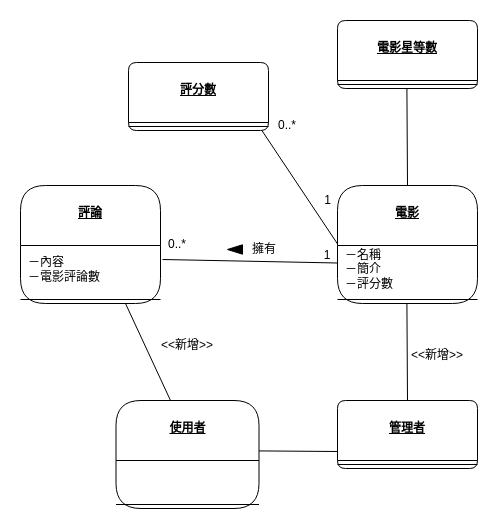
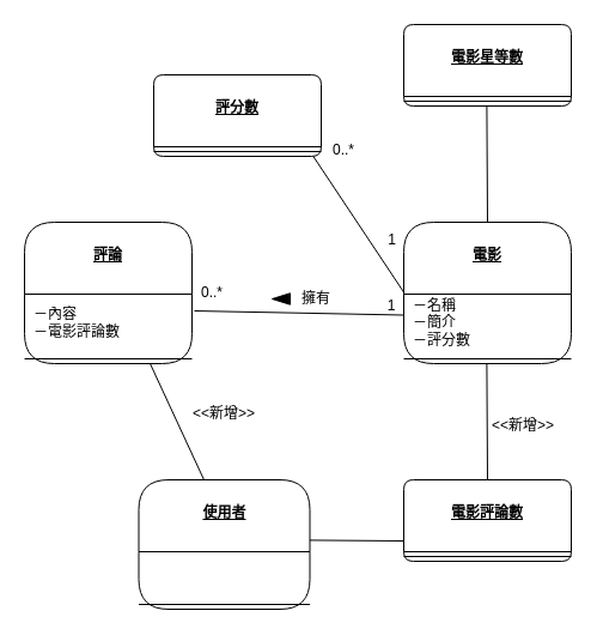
  <mxCell id="0" />
  <mxCell id="1" parent="0" />
- <mxCell id="2" value="&lt;b style=&quot;border-color: var(--border-color);&quot;&gt;&lt;br&gt;管理者&lt;br&gt;&lt;/b&gt;" style="swimlane;fontStyle=4;align=center;verticalAlign=top;childLayout=stackLayout;horizontal=1;startSize=60;horizontalStack=0;resizeParent=1;resizeParentMax=0;resizeLast=0;collapsible=0;marginBottom=0;html=1;rounded=1;absoluteArcSize=1;arcSize=50;whiteSpace=wrap;" vertex="1" parent="1"><mxGeometry x="337" y="400" width="140" height="68" as="geometry" /></mxCell>
+ <mxCell id="2" value="&lt;b style=&quot;border-color: var(--border-color);&quot;&gt;&lt;br&gt;電影評論數&lt;br&gt;&lt;/b&gt;" style="swimlane;fontStyle=4;align=center;verticalAlign=top;childLayout=stackLayout;horizontal=1;startSize=60;horizontalStack=0;resizeParent=1;resizeParentMax=0;resizeLast=0;collapsible=0;marginBottom=0;html=1;rounded=1;absoluteArcSize=1;arcSize=50;whiteSpace=wrap;" vertex="1" parent="1"><mxGeometry x="337" y="400" width="140" height="68" as="geometry" /></mxCell>
  <mxCell id="3" value="" style="line;strokeWidth=1;fillColor=none;align=left;verticalAlign=middle;spacingTop=-1;spacingLeft=3;spacingRight=3;rotatable=0;labelPosition=right;points=[];portConstraint=eastwest;" vertex="1" parent="2"><mxGeometry y="60" width="140" height="8" as="geometry" /></mxCell>
  <mxCell id="4" value="&lt;b style=&quot;border-color: var(--border-color);&quot;&gt;&lt;br&gt;電影星等數&lt;br&gt;&lt;/b&gt;" style="swimlane;fontStyle=4;align=center;verticalAlign=top;childLayout=stackLayout;horizontal=1;startSize=60;horizontalStack=0;resizeParent=1;resizeParentMax=0;resizeLast=0;collapsible=0;marginBottom=0;html=1;rounded=1;absoluteArcSize=1;arcSize=50;whiteSpace=wrap;" vertex="1" parent="1"><mxGeometry x="337" y="20" width="140" height="68" as="geometry" /></mxCell>
  <mxCell id="5" value="" style="line;strokeWidth=1;fillColor=none;align=left;verticalAlign=middle;spacingTop=-1;spacingLeft=3;spacingRight=3;rotatable=0;labelPosition=right;points=[];portConstraint=eastwest;" vertex="1" parent="4"><mxGeometry y="60" width="140" height="8" as="geometry" /></mxCell>
  <mxCell id="6" value="&lt;b style=&quot;border-color: var(--border-color);&quot;&gt;&lt;br&gt;電影&lt;br&gt;&lt;/b&gt;" style="swimlane;fontStyle=4;align=center;verticalAlign=top;childLayout=stackLayout;horizontal=1;startSize=60;horizontalStack=0;resizeParent=1;resizeParentMax=0;resizeLast=0;collapsible=0;marginBottom=0;html=1;rounded=1;absoluteArcSize=1;arcSize=50;whiteSpace=wrap;" vertex="1" parent="1"><mxGeometry x="337" y="185" width="140" height="118" as="geometry" /></mxCell>
  <mxCell id="7" value="" style="fillColor=none;strokeColor=none;container=1;collapsible=0;" vertex="1" parent="6"><mxGeometry y="60" width="140" height="50" as="geometry" /></mxCell>
  <mxCell id="8" value="" style="html=1;align=center;verticalAlign=middle;rounded=1;absoluteArcSize=1;arcSize=10;whiteSpace=wrap;strokeColor=none;opacity=0;" vertex="1" parent="7"><mxGeometry y="10" width="130" height="30" as="geometry" /></mxCell>
  <mxCell id="9" value="－名稱&lt;br&gt;－簡介&lt;br&gt;－評分數" style="html=1;align=left;verticalAlign=middle;rounded=1;absoluteArcSize=1;arcSize=10;whiteSpace=wrap;strokeColor=none;opacity=0;" vertex="1" parent="7"><mxGeometry x="6" y="9" width="130" height="30" as="geometry" /></mxCell>
  <mxCell id="10" value="" style="line;strokeWidth=1;fillColor=none;align=left;verticalAlign=middle;spacingTop=-1;spacingLeft=3;spacingRight=3;rotatable=0;labelPosition=right;points=[];portConstraint=eastwest;" vertex="1" parent="6"><mxGeometry y="110" width="140" height="8" as="geometry" /></mxCell>
  <mxCell id="11" value="&lt;b style=&quot;border-color: var(--border-color);&quot;&gt;&lt;br&gt;使用者&lt;br&gt;&lt;/b&gt;" style="swimlane;fontStyle=4;align=center;verticalAlign=top;childLayout=stackLayout;horizontal=1;startSize=60;horizontalStack=0;resizeParent=1;resizeParentMax=0;resizeLast=0;collapsible=0;marginBottom=0;html=1;rounded=1;absoluteArcSize=1;arcSize=50;whiteSpace=wrap;" vertex="1" parent="1"><mxGeometry x="115.5" y="400" width="143" height="108" as="geometry" /></mxCell>
  <mxCell id="12" value="" style="fillColor=none;strokeColor=none;container=1;collapsible=0;" vertex="1" parent="11"><mxGeometry y="60" width="143" height="40" as="geometry" /></mxCell>
  <mxCell id="13" value="" style="line;strokeWidth=1;fillColor=none;align=left;verticalAlign=middle;spacingTop=-1;spacingLeft=3;spacingRight=3;rotatable=0;labelPosition=right;points=[];portConstraint=eastwest;" vertex="1" parent="11"><mxGeometry y="100" width="143" height="8" as="geometry" /></mxCell>
  <mxCell id="14" value="" style="endArrow=none;html=1;rounded=0;endFill=0;entryX=0.5;entryY=0;entryDx=0;entryDy=0;endSize=6;" edge="1" parent="1" target="6"><mxGeometry width="50" height="50" relative="1" as="geometry"><mxPoint x="406.41" y="88" as="sourcePoint" /><mxPoint x="406.41" y="178" as="targetPoint" /></mxGeometry></mxCell>
  <mxCell id="15" value="" style="endArrow=none;html=1;rounded=0;endFill=0;entryX=0.5;entryY=0;entryDx=0;entryDy=0;endSize=6;" edge="1" parent="1" target="2"><mxGeometry width="50" height="50" relative="1" as="geometry"><mxPoint x="406.41" y="303" as="sourcePoint" /><mxPoint x="407" y="360" as="targetPoint" /></mxGeometry></mxCell>
  <mxCell id="16" value="&amp;lt;&amp;lt;新增&amp;gt;&amp;gt;" style="text;html=1;strokeColor=none;fillColor=none;align=center;verticalAlign=middle;whiteSpace=wrap;rounded=0;" vertex="1" parent="1"><mxGeometry x="407" y="340" width="60" height="30" as="geometry" /></mxCell>
  <mxCell id="17" value="&lt;b style=&quot;border-color: var(--border-color);&quot;&gt;&lt;br&gt;評分數&lt;br&gt;&lt;/b&gt;" style="swimlane;fontStyle=4;align=center;verticalAlign=top;childLayout=stackLayout;horizontal=1;startSize=60;horizontalStack=0;resizeParent=1;resizeParentMax=0;resizeLast=0;collapsible=0;marginBottom=0;html=1;rounded=1;absoluteArcSize=1;arcSize=50;whiteSpace=wrap;" vertex="1" parent="1"><mxGeometry x="128" y="62" width="140" height="68" as="geometry" /></mxCell>
  <mxCell id="18" value="" style="line;strokeWidth=1;fillColor=none;align=left;verticalAlign=middle;spacingTop=-1;spacingLeft=3;spacingRight=3;rotatable=0;labelPosition=right;points=[];portConstraint=eastwest;" vertex="1" parent="17"><mxGeometry y="60" width="140" height="8" as="geometry" /></mxCell>
  <mxCell id="19" value="" style="endArrow=none;html=1;rounded=0;endFill=0;entryX=0.954;entryY=1.033;entryDx=0;entryDy=0;entryPerimeter=0;" edge="1" parent="1" target="18"><mxGeometry width="50" height="50" relative="1" as="geometry"><mxPoint x="337" y="243.41" as="sourcePoint" /><mxPoint x="267" y="140" as="targetPoint" /></mxGeometry></mxCell>
  <mxCell id="20" value="0..*" style="text;html=1;strokeColor=none;fillColor=none;align=center;verticalAlign=middle;whiteSpace=wrap;rounded=0;" vertex="1" parent="1"><mxGeometry x="257" y="110" width="60" height="30" as="geometry" /></mxCell>
  <mxCell id="21" value="" style="endArrow=none;html=1;rounded=0;entryX=1;entryY=0.25;entryDx=0;entryDy=0;endFill=0;exitX=0;exitY=0.75;exitDx=0;exitDy=0;" edge="1" parent="1" source="2"><mxGeometry width="50" height="50" relative="1" as="geometry"><mxPoint x="327.5" y="450" as="sourcePoint" /><mxPoint x="258.5" y="450.41" as="targetPoint" /></mxGeometry></mxCell>
  <mxCell id="22" value="&lt;b style=&quot;border-color: var(--border-color);&quot;&gt;&lt;br&gt;評論&lt;br&gt;&lt;/b&gt;" style="swimlane;fontStyle=4;align=center;verticalAlign=top;childLayout=stackLayout;horizontal=1;startSize=60;horizontalStack=0;resizeParent=1;resizeParentMax=0;resizeLast=0;collapsible=0;marginBottom=0;html=1;rounded=1;absoluteArcSize=1;arcSize=50;whiteSpace=wrap;" vertex="1" parent="1"><mxGeometry x="20" y="185" width="140" height="118" as="geometry" /></mxCell>
  <mxCell id="23" value="" style="fillColor=none;strokeColor=none;container=1;collapsible=0;" vertex="1" parent="22"><mxGeometry y="60" width="140" height="50" as="geometry" /></mxCell>
  <mxCell id="24" value="" style="html=1;align=center;verticalAlign=middle;rounded=1;absoluteArcSize=1;arcSize=10;whiteSpace=wrap;strokeColor=none;opacity=0;" vertex="1" parent="23"><mxGeometry y="10" width="130" height="30" as="geometry" /></mxCell>
  <mxCell id="25" value="－內容&lt;br&gt;－電影評論數" style="html=1;align=left;verticalAlign=middle;rounded=1;absoluteArcSize=1;arcSize=10;whiteSpace=wrap;strokeColor=none;opacity=0;" vertex="1" parent="23"><mxGeometry x="6" y="9" width="130" height="30" as="geometry" /></mxCell>
  <mxCell id="26" value="" style="line;strokeWidth=1;fillColor=none;align=left;verticalAlign=middle;spacingTop=-1;spacingLeft=3;spacingRight=3;rotatable=0;labelPosition=right;points=[];portConstraint=eastwest;" vertex="1" parent="22"><mxGeometry y="110" width="140" height="8" as="geometry" /></mxCell>
  <mxCell id="27" value="" style="endArrow=none;html=1;rounded=0;entryX=0.25;entryY=1;entryDx=0;entryDy=0;endFill=0;exitX=0;exitY=0.25;exitDx=0;exitDy=0;" edge="1" parent="1" source="8" target="28"><mxGeometry width="50" height="50" relative="1" as="geometry"><mxPoint x="326.5" y="260" as="sourcePoint" /><mxPoint x="257.5" y="260.41" as="targetPoint" /></mxGeometry></mxCell>
  <mxCell id="28" value="0..*" style="text;html=1;strokeColor=none;fillColor=none;align=center;verticalAlign=middle;whiteSpace=wrap;rounded=0;" vertex="1" parent="1"><mxGeometry x="147" y="229" width="60" height="30" as="geometry" /></mxCell>
  <mxCell id="29" value="1" style="text;html=1;strokeColor=none;fillColor=none;align=center;verticalAlign=middle;whiteSpace=wrap;rounded=0;" vertex="1" parent="1"><mxGeometry x="297" y="240" width="60" height="30" as="geometry" /></mxCell>
  <mxCell id="30" value="1" style="text;html=1;strokeColor=none;fillColor=none;align=center;verticalAlign=middle;whiteSpace=wrap;rounded=0;" vertex="1" parent="1"><mxGeometry x="314.5" y="185" width="25" height="30" as="geometry" /></mxCell>
  <mxCell id="31" value="擁有" style="text;html=1;strokeColor=none;fillColor=none;align=center;verticalAlign=middle;whiteSpace=wrap;rounded=0;" vertex="1" parent="1"><mxGeometry x="244" y="234" width="40" height="30" as="geometry" /></mxCell>
  <mxCell id="32" value="" style="shape=mxgraph.arrows2.wedgeArrow;html=1;bendable=0;startWidth=4.706;fillColor=strokeColor;defaultFillColor=invert;defaultGradientColor=invert;rounded=0;" edge="1" parent="1"><mxGeometry width="100" height="100" relative="1" as="geometry"><mxPoint x="242" y="249" as="sourcePoint" /><mxPoint x="227" y="249" as="targetPoint" /></mxGeometry></mxCell>
  <mxCell id="33" value="" style="endArrow=none;html=1;rounded=0;endFill=0;endSize=6;entryX=0.75;entryY=1;entryDx=0;entryDy=0;" edge="1" parent="1" target="22"><mxGeometry width="50" height="50" relative="1" as="geometry"><mxPoint x="170" y="400" as="sourcePoint" /><mxPoint x="167" y="320" as="targetPoint" /></mxGeometry></mxCell>
  <mxCell id="34" value="&amp;lt;&amp;lt;新增&amp;gt;&amp;gt;" style="text;html=1;strokeColor=none;fillColor=none;align=center;verticalAlign=middle;whiteSpace=wrap;rounded=0;" vertex="1" parent="1"><mxGeometry x="157" y="330" width="60" height="30" as="geometry" /></mxCell>
